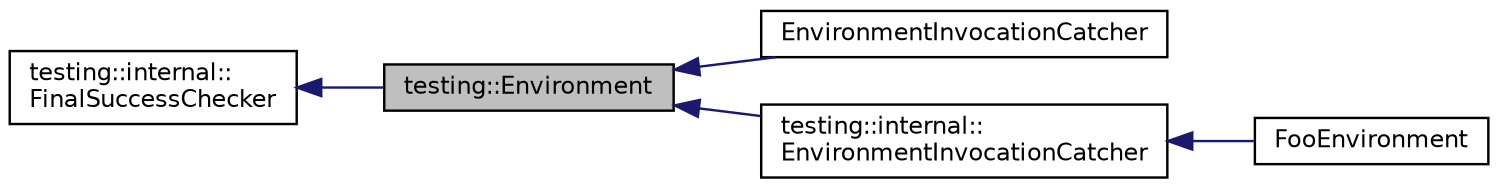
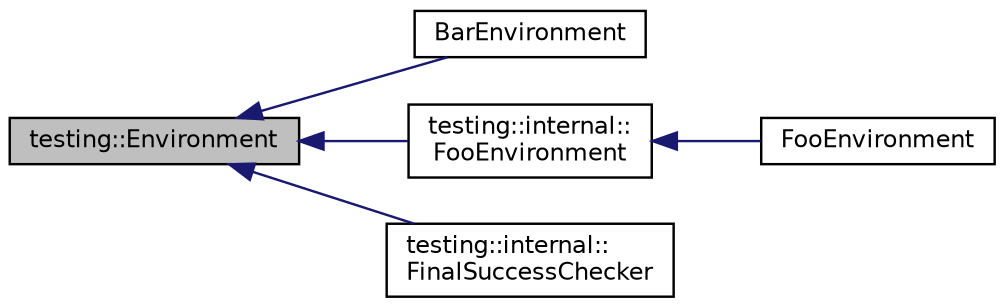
  digraph {
    rankdir=LR
    node [color=black fillcolor=white fontname=Helvetica fontsize=10 shape=record style=filled]
    edge [color=midnightblue dir=back fontname=Helvetica fontsize=10 labelfontname=Helvetica labelfontsize=10 style=solid]
    n1 [fillcolor=grey75 fontcolor=black height=0.2 label="testing::Environment" width=0.4]
-   n2 [height=0.2 label=EnvironmentInvocationCatcher width=0.4]
-   n3 [height=0.2 label="testing::internal::\lEnvironmentInvocationCatcher" width=0.4]
+   n2 [height=0.2 label=BarEnvironment width=0.4]
+   n3 [height=0.2 label="testing::internal::\lFooEnvironment" width=0.4]
    n4 [height=0.2 label="testing::internal::\lFinalSuccessChecker" width=0.4]
    n5 [height=0.2 label=FooEnvironment width=0.4]
    n1 -> n2
    n1 -> n3
-   n4 -> n1
+   n1 -> n4
    n3 -> n5
  }
